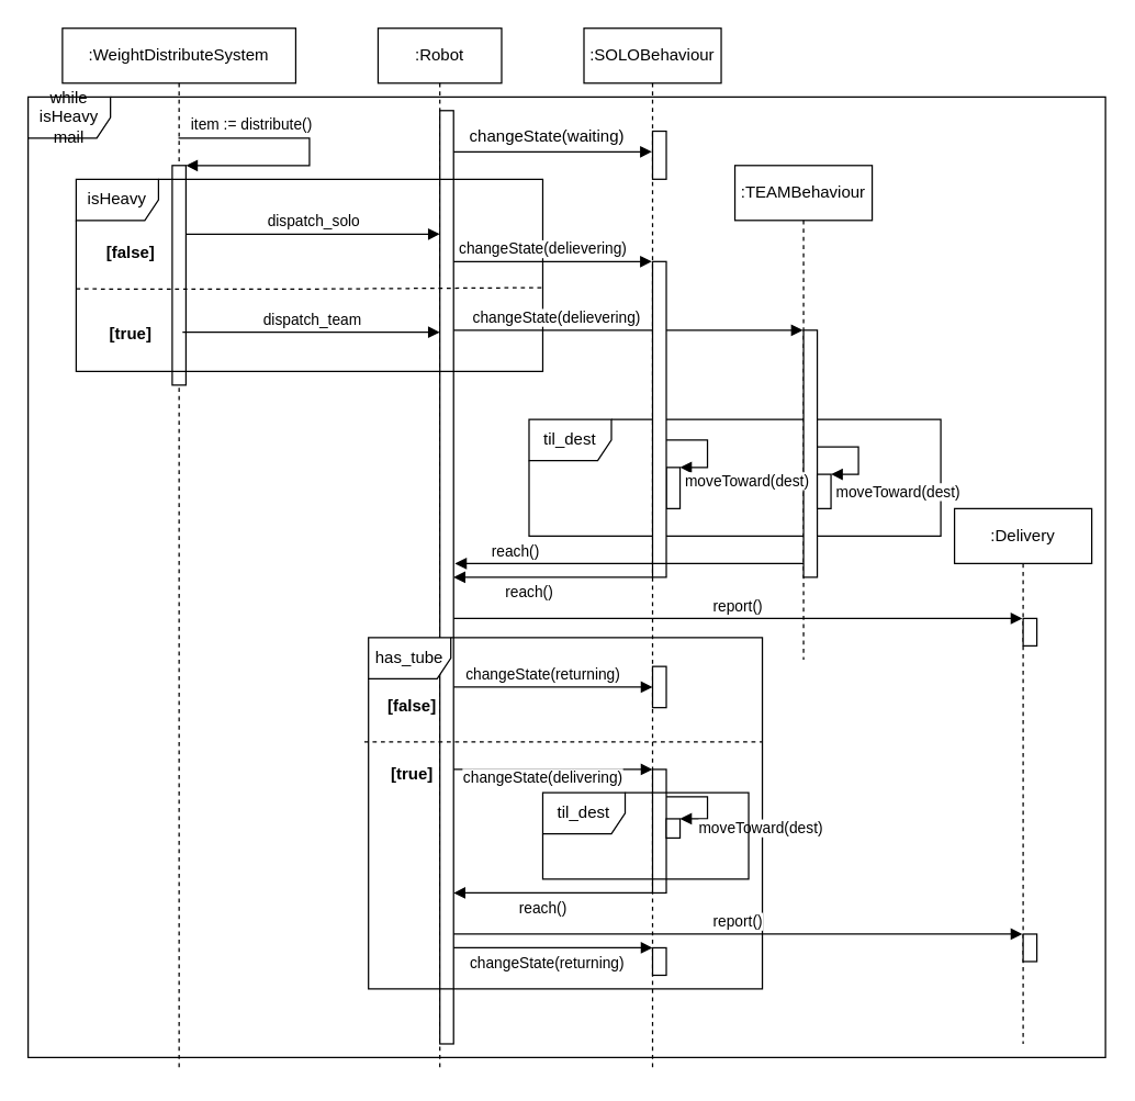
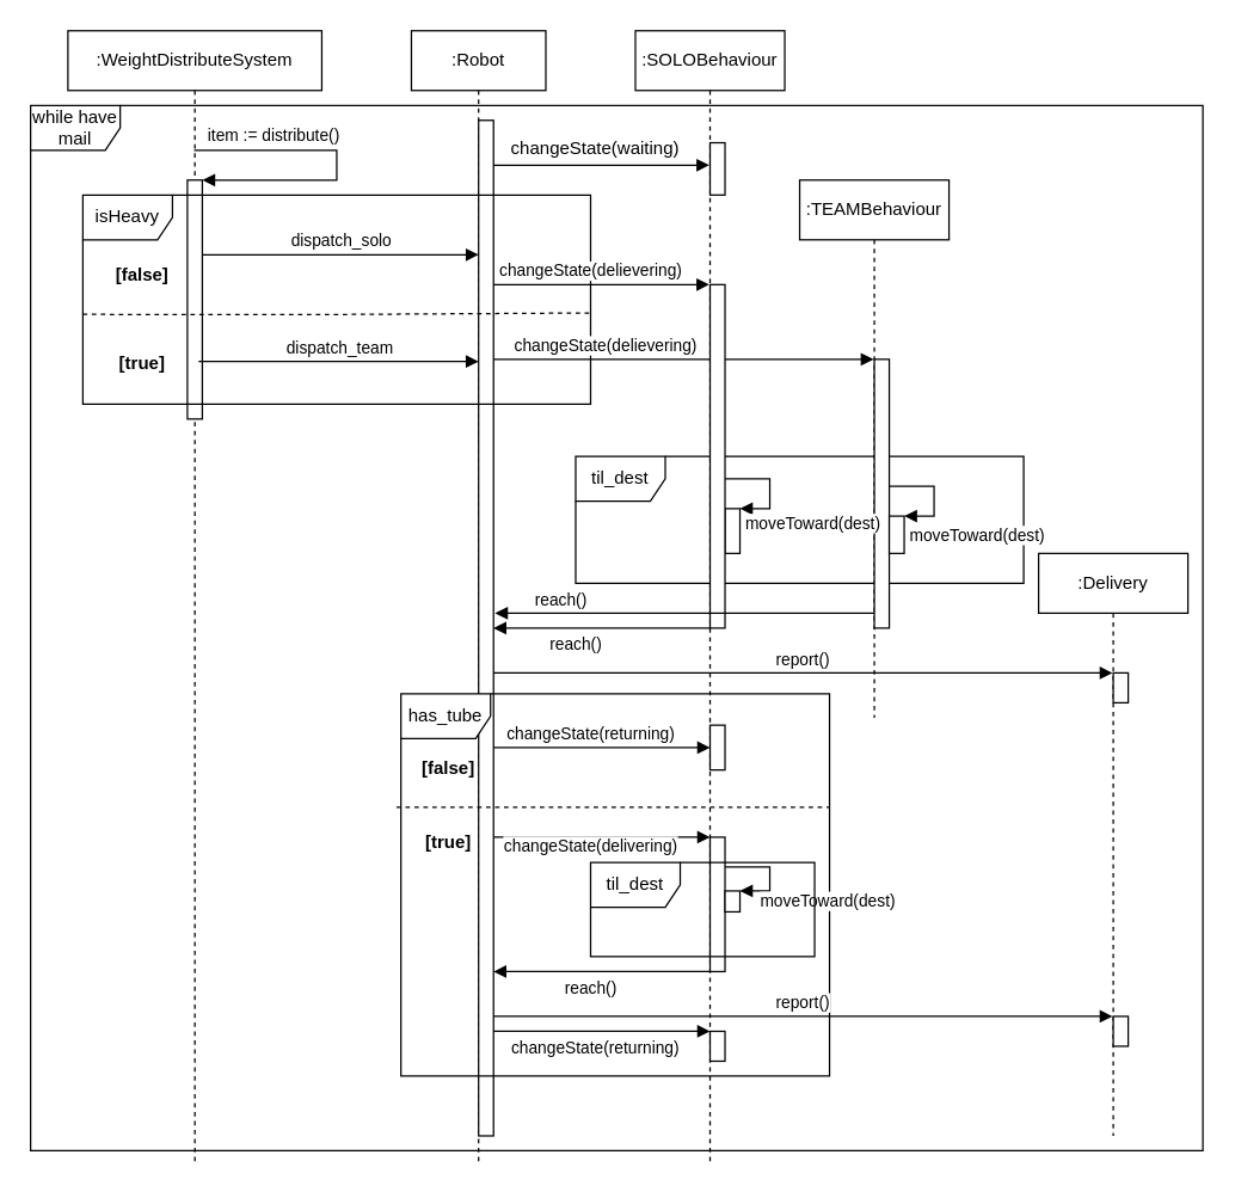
  <mxCell id="0" />
  <mxCell id="1" parent="0" />
  <mxCell id="2" value=":WeightDistributeSystem" style="shape=umlLifeline;perimeter=lifelinePerimeter;whiteSpace=wrap;html=1;container=1;collapsible=0;recursiveResize=0;outlineConnect=0;" vertex="1" parent="1"><mxGeometry x="45" y="20" width="170" height="760" as="geometry" /></mxCell>
  <mxCell id="3" value="" style="html=1;points=[];perimeter=orthogonalPerimeter;" vertex="1" parent="2"><mxGeometry x="80" y="100" width="10" height="160" as="geometry" /></mxCell>
  <mxCell id="4" value="item := distribute()" style="edgeStyle=orthogonalEdgeStyle;html=1;align=left;spacingLeft=2;endArrow=block;rounded=0;entryX=1;entryY=0;" edge="1" target="3" parent="2" source="2"><mxGeometry x="-0.951" y="10" relative="1" as="geometry"><mxPoint x="120" y="50" as="sourcePoint" /><Array as="points"><mxPoint x="180" y="80" /><mxPoint x="180" y="100" /></Array><mxPoint as="offset" /></mxGeometry></mxCell>
  <mxCell id="5" value=":Robot" style="shape=umlLifeline;perimeter=lifelinePerimeter;whiteSpace=wrap;html=1;container=1;collapsible=0;recursiveResize=0;outlineConnect=0;" vertex="1" parent="1"><mxGeometry x="275" y="20" width="90" height="760" as="geometry" /></mxCell>
  <mxCell id="6" value="" style="html=1;points=[];perimeter=orthogonalPerimeter;" vertex="1" parent="5"><mxGeometry x="45" y="60" width="10" height="680" as="geometry" /></mxCell>
  <mxCell id="7" value="til_dest" style="shape=umlFrame;whiteSpace=wrap;html=1;" vertex="1" parent="5"><mxGeometry x="110" y="285" width="300" height="85" as="geometry" /></mxCell>
  <mxCell id="8" value="isHeavy" style="shape=umlFrame;whiteSpace=wrap;html=1;" vertex="1" parent="1"><mxGeometry x="55" y="130" width="340" height="140" as="geometry" /></mxCell>
  <mxCell id="9" value="" style="endArrow=none;dashed=1;html=1;entryX=1.006;entryY=0.564;entryDx=0;entryDy=0;entryPerimeter=0;exitX=0;exitY=0.571;exitDx=0;exitDy=0;exitPerimeter=0;" edge="1" parent="1" source="8" target="8"><mxGeometry width="50" height="50" relative="1" as="geometry"><mxPoint x="-5" y="260" as="sourcePoint" /><mxPoint x="45" y="210" as="targetPoint" /><Array as="points"><mxPoint x="225" y="210" /></Array></mxGeometry></mxCell>
  <mxCell id="10" value="[false]" style="text;align=center;fontStyle=1;verticalAlign=middle;spacingLeft=3;spacingRight=3;strokeColor=none;rotatable=0;points=[[0,0.5],[1,0.5]];portConstraint=eastwest;" vertex="1" parent="1"><mxGeometry x="55" y="170" width="80" height="26" as="geometry" /></mxCell>
  <mxCell id="11" value="[true]" style="text;align=center;fontStyle=1;verticalAlign=middle;spacingLeft=3;spacingRight=3;strokeColor=none;rotatable=0;points=[[0,0.5],[1,0.5]];portConstraint=eastwest;" vertex="1" parent="1"><mxGeometry x="55" y="229" width="80" height="26" as="geometry" /></mxCell>
  <mxCell id="12" value="dispatch_solo" style="html=1;verticalAlign=bottom;endArrow=block;" edge="1" parent="1" target="6"><mxGeometry width="80" relative="1" as="geometry"><mxPoint x="135" y="170" as="sourcePoint" /><mxPoint x="215" y="170" as="targetPoint" /></mxGeometry></mxCell>
  <mxCell id="13" value="dispatch_team" style="html=1;verticalAlign=bottom;endArrow=block;" edge="1" parent="1" target="6"><mxGeometry width="80" relative="1" as="geometry"><mxPoint x="132.5" y="241.5" as="sourcePoint" /><mxPoint x="317.5" y="241.5" as="targetPoint" /></mxGeometry></mxCell>
  <mxCell id="14" value=":SOLOBehaviour" style="shape=umlLifeline;perimeter=lifelinePerimeter;whiteSpace=wrap;html=1;container=1;collapsible=0;recursiveResize=0;outlineConnect=0;" vertex="1" parent="1"><mxGeometry x="425" y="20" width="100" height="760" as="geometry" /></mxCell>
  <mxCell id="15" value="" style="html=1;points=[];perimeter=orthogonalPerimeter;" vertex="1" parent="14"><mxGeometry x="50" y="75" width="10" height="35" as="geometry" /></mxCell>
  <mxCell id="16" value="" style="html=1;points=[];perimeter=orthogonalPerimeter;" vertex="1" parent="14"><mxGeometry x="60" y="320" width="10" height="30" as="geometry" /></mxCell>
  <mxCell id="17" value="" style="html=1;points=[];perimeter=orthogonalPerimeter;" vertex="1" parent="14"><mxGeometry x="50" y="465" width="10" height="30" as="geometry" /></mxCell>
  <mxCell id="18" value=":TEAMBehaviour" style="shape=umlLifeline;perimeter=lifelinePerimeter;whiteSpace=wrap;html=1;container=1;collapsible=0;recursiveResize=0;outlineConnect=0;" vertex="1" parent="1"><mxGeometry x="535" y="120" width="100" height="360" as="geometry" /></mxCell>
  <mxCell id="19" value="" style="html=1;points=[];perimeter=orthogonalPerimeter;" vertex="1" parent="18"><mxGeometry x="50" y="120" width="10" height="180" as="geometry" /></mxCell>
  <mxCell id="20" value="" style="html=1;points=[];perimeter=orthogonalPerimeter;" vertex="1" parent="18"><mxGeometry x="60" y="225" width="10" height="25" as="geometry" /></mxCell>
  <mxCell id="21" value="moveToward(dest)" style="edgeStyle=orthogonalEdgeStyle;html=1;align=left;spacingLeft=2;endArrow=block;rounded=0;entryX=1;entryY=0;" edge="1" target="20" parent="18" source="19"><mxGeometry x="1" y="13" relative="1" as="geometry"><mxPoint x="65" y="205" as="sourcePoint" /><Array as="points"><mxPoint x="90" y="205" /><mxPoint x="90" y="225" /></Array><mxPoint as="offset" /></mxGeometry></mxCell>
  <mxCell id="22" value="changeState(delievering)" style="html=1;verticalAlign=bottom;endArrow=block;" edge="1" parent="1" source="6" target="14"><mxGeometry x="-0.1" width="80" relative="1" as="geometry"><mxPoint x="335" y="190" as="sourcePoint" /><mxPoint x="415" y="190" as="targetPoint" /><Array as="points"><mxPoint x="385" y="190" /><mxPoint x="425" y="190" /><mxPoint x="435" y="190" /><mxPoint x="445" y="190" /></Array><mxPoint as="offset" /></mxGeometry></mxCell>
  <mxCell id="23" value="changeState(delievering)" style="html=1;verticalAlign=bottom;endArrow=block;" edge="1" parent="1" source="6" target="18"><mxGeometry x="-0.332" y="-10" width="80" relative="1" as="geometry"><mxPoint x="335" y="230" as="sourcePoint" /><mxPoint x="415" y="230" as="targetPoint" /><Array as="points"><mxPoint x="415" y="240" /><mxPoint x="495" y="240" /></Array><mxPoint x="-10" y="-10" as="offset" /></mxGeometry></mxCell>
  <mxCell id="24" value="" style="html=1;points=[];perimeter=orthogonalPerimeter;" vertex="1" parent="1"><mxGeometry x="475" y="190" width="10" height="230" as="geometry" /></mxCell>
  <mxCell id="25" value="changeState(waiting)" style="text;html=1;" vertex="1" parent="1"><mxGeometry x="340" y="85" width="65" height="10" as="geometry" /></mxCell>
  <mxCell id="26" value="" style="html=1;verticalAlign=bottom;endArrow=block;" edge="1" parent="1" source="6" target="14"><mxGeometry width="80" relative="1" as="geometry"><mxPoint x="335" y="110" as="sourcePoint" /><mxPoint x="415" y="110" as="targetPoint" /><Array as="points"><mxPoint x="415" y="110" /></Array></mxGeometry></mxCell>
  <mxCell id="27" value="moveToward(dest)" style="edgeStyle=orthogonalEdgeStyle;html=1;align=left;spacingLeft=2;endArrow=block;rounded=0;entryX=1;entryY=0;" edge="1" target="16" parent="1" source="24"><mxGeometry x="1" y="10" relative="1" as="geometry"><mxPoint x="490" y="320" as="sourcePoint" /><Array as="points"><mxPoint x="515" y="320" /><mxPoint x="515" y="340" /></Array><mxPoint as="offset" /></mxGeometry></mxCell>
  <mxCell id="28" value="reach()" style="html=1;verticalAlign=bottom;endArrow=block;" edge="1" parent="1" source="19"><mxGeometry x="0.653" width="80" relative="1" as="geometry"><mxPoint x="365" y="430" as="sourcePoint" /><mxPoint x="331" y="410" as="targetPoint" /><Array as="points"><mxPoint x="425" y="410" /><mxPoint x="415" y="410" /></Array><mxPoint as="offset" /></mxGeometry></mxCell>
  <mxCell id="29" value="reach()" style="html=1;verticalAlign=bottom;endArrow=block;" edge="1" parent="1" source="24" target="6"><mxGeometry x="0.379" y="22" width="80" relative="1" as="geometry"><mxPoint x="595" y="417" as="sourcePoint" /><mxPoint x="341" y="417" as="targetPoint" /><mxPoint x="10" y="-2" as="offset" /><Array as="points"><mxPoint x="375" y="420" /><mxPoint x="365" y="420" /></Array></mxGeometry></mxCell>
  <mxCell id="30" value=":Delivery" style="shape=umlLifeline;perimeter=lifelinePerimeter;whiteSpace=wrap;html=1;container=1;collapsible=0;recursiveResize=0;outlineConnect=0;" vertex="1" parent="1"><mxGeometry x="695" y="370" width="100" height="390" as="geometry" /></mxCell>
  <mxCell id="31" value="" style="html=1;points=[];perimeter=orthogonalPerimeter;" vertex="1" parent="30"><mxGeometry x="50" y="80" width="10" height="20" as="geometry" /></mxCell>
  <mxCell id="32" value="" style="html=1;points=[];perimeter=orthogonalPerimeter;" vertex="1" parent="30"><mxGeometry x="50" y="310" width="10" height="20" as="geometry" /></mxCell>
  <mxCell id="33" value="report()" style="html=1;verticalAlign=bottom;endArrow=block;" edge="1" parent="1" source="6" target="30"><mxGeometry width="80" relative="1" as="geometry"><mxPoint x="355" y="460" as="sourcePoint" /><mxPoint x="435" y="460" as="targetPoint" /><Array as="points"><mxPoint x="625" y="450" /></Array></mxGeometry></mxCell>
  <mxCell id="34" value="changeState(returning)" style="html=1;verticalAlign=bottom;endArrow=block;" edge="1" parent="1" source="6" target="17"><mxGeometry x="-0.103" width="80" relative="1" as="geometry"><mxPoint x="345" y="490" as="sourcePoint" /><mxPoint x="425" y="490" as="targetPoint" /><Array as="points"><mxPoint x="385" y="500" /></Array><mxPoint as="offset" /></mxGeometry></mxCell>
  <mxCell id="35" value="has_tube" style="shape=umlFrame;whiteSpace=wrap;html=1;" vertex="1" parent="1"><mxGeometry x="268" y="464" width="287" height="256" as="geometry" /></mxCell>
  <mxCell id="36" value="" style="endArrow=none;dashed=1;html=1;" edge="1" parent="1"><mxGeometry width="50" height="50" relative="1" as="geometry"><mxPoint x="265" y="540" as="sourcePoint" /><mxPoint x="555" y="540" as="targetPoint" /></mxGeometry></mxCell>
  <mxCell id="37" value="[false]" style="text;align=center;fontStyle=1;verticalAlign=middle;spacingLeft=3;spacingRight=3;strokeColor=none;rotatable=0;points=[[0,0.5],[1,0.5]];portConstraint=eastwest;" vertex="1" parent="1"><mxGeometry x="260" y="500" width="80" height="26" as="geometry" /></mxCell>
  <mxCell id="38" value="[true]" style="text;align=center;fontStyle=1;verticalAlign=middle;spacingLeft=3;spacingRight=3;strokeColor=none;rotatable=0;points=[[0,0.5],[1,0.5]];portConstraint=eastwest;" vertex="1" parent="1"><mxGeometry x="260" y="550" width="80" height="26" as="geometry" /></mxCell>
  <mxCell id="39" value="" style="html=1;points=[];perimeter=orthogonalPerimeter;" vertex="1" parent="1"><mxGeometry x="475" y="560" width="10" height="90" as="geometry" /></mxCell>
  <mxCell id="40" value="changeState(delivering)" style="html=1;verticalAlign=bottom;endArrow=block;" edge="1" parent="1" source="6" target="39"><mxGeometry x="-0.103" y="-15" width="80" relative="1" as="geometry"><mxPoint x="375" y="620" as="sourcePoint" /><mxPoint x="455" y="620" as="targetPoint" /><Array as="points"><mxPoint x="365" y="560" /><mxPoint x="395" y="560" /><mxPoint x="405" y="560" /></Array><mxPoint as="offset" /></mxGeometry></mxCell>
  <mxCell id="41" value="" style="html=1;points=[];perimeter=orthogonalPerimeter;" vertex="1" parent="1"><mxGeometry x="485" y="596" width="10" height="14" as="geometry" /></mxCell>
  <mxCell id="42" value="moveToward(dest)" style="edgeStyle=orthogonalEdgeStyle;html=1;align=left;spacingLeft=2;endArrow=block;rounded=0;entryX=1;entryY=0;" edge="1" target="41" parent="1" source="39"><mxGeometry x="0.697" y="7" relative="1" as="geometry"><mxPoint x="490" y="576" as="sourcePoint" /><Array as="points"><mxPoint x="515" y="580" /><mxPoint x="515" y="596" /></Array><mxPoint as="offset" /></mxGeometry></mxCell>
  <mxCell id="43" value="til_dest" style="shape=umlFrame;whiteSpace=wrap;html=1;" vertex="1" parent="1"><mxGeometry x="395" y="577" width="150" height="63" as="geometry" /></mxCell>
  <mxCell id="44" value="reach()" style="html=1;verticalAlign=bottom;endArrow=block;" edge="1" parent="1" source="39" target="6"><mxGeometry x="0.379" y="28" width="80" relative="1" as="geometry"><mxPoint x="155" y="690" as="sourcePoint" /><mxPoint x="235" y="690" as="targetPoint" /><Array as="points"><mxPoint x="375" y="650" /></Array><mxPoint x="20" y="-8" as="offset" /></mxGeometry></mxCell>
  <mxCell id="45" value="report()" style="html=1;verticalAlign=bottom;endArrow=block;" edge="1" parent="1" target="30"><mxGeometry width="80" relative="1" as="geometry"><mxPoint x="330" y="680" as="sourcePoint" /><mxPoint x="410" y="680" as="targetPoint" /></mxGeometry></mxCell>
  <mxCell id="46" value="changeState(returning)" style="html=1;verticalAlign=bottom;endArrow=block;" edge="1" parent="1" source="6" target="47"><mxGeometry x="-0.067" y="-20" width="80" relative="1" as="geometry"><mxPoint x="335" y="690" as="sourcePoint" /><mxPoint x="115" y="780" as="targetPoint" /><Array as="points"><mxPoint x="385" y="690" /></Array><mxPoint as="offset" /></mxGeometry></mxCell>
  <mxCell id="47" value="" style="html=1;points=[];perimeter=orthogonalPerimeter;" vertex="1" parent="1"><mxGeometry x="475" y="690" width="10" height="20" as="geometry" /></mxCell>
- <mxCell id="48" value="while isHeavy mail" style="shape=umlFrame;whiteSpace=wrap;html=1;" vertex="1" parent="1"><mxGeometry x="20" y="70" width="785" height="700" as="geometry" /></mxCell>
+ <mxCell id="48" value="while have mail" style="shape=umlFrame;whiteSpace=wrap;html=1;" vertex="1" parent="1"><mxGeometry x="20" y="70" width="785" height="700" as="geometry" /></mxCell>
